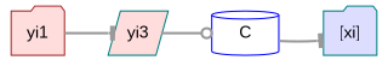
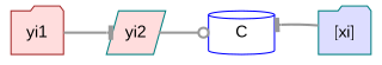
  digraph {
    rankdir=LR
    node [color=teal fillcolor="#FFDDDD" fixedsize=true fontname=Arial shape=folder style=filled]
    edge [arrowhead=tee color="#999999" fontname=Arial fontsize=11 penwidth=2 weight=1]
    yi1 [color=brown width=0.6]
-   yi2 [shape=parallelogram width=0.6 label=yi3]
+   yi2 [shape=parallelogram width=0.6]
    n3 [fillcolor="#DDDDFF" label="[xi]" width=0.6]
    C [color=blue shape=cylinder style=rounded fillcolor="" fixedsize=""]
    subgraph sub_1 {
      yi1
      yi2
    }
    subgraph sub_2 {
      n3
    }
    subgraph sub_3 {
      C
    }
    yi1 -> yi2
    yi2 -> C [arrowhead=odot]
-   C -> n3
+   n3 -> C
  }
